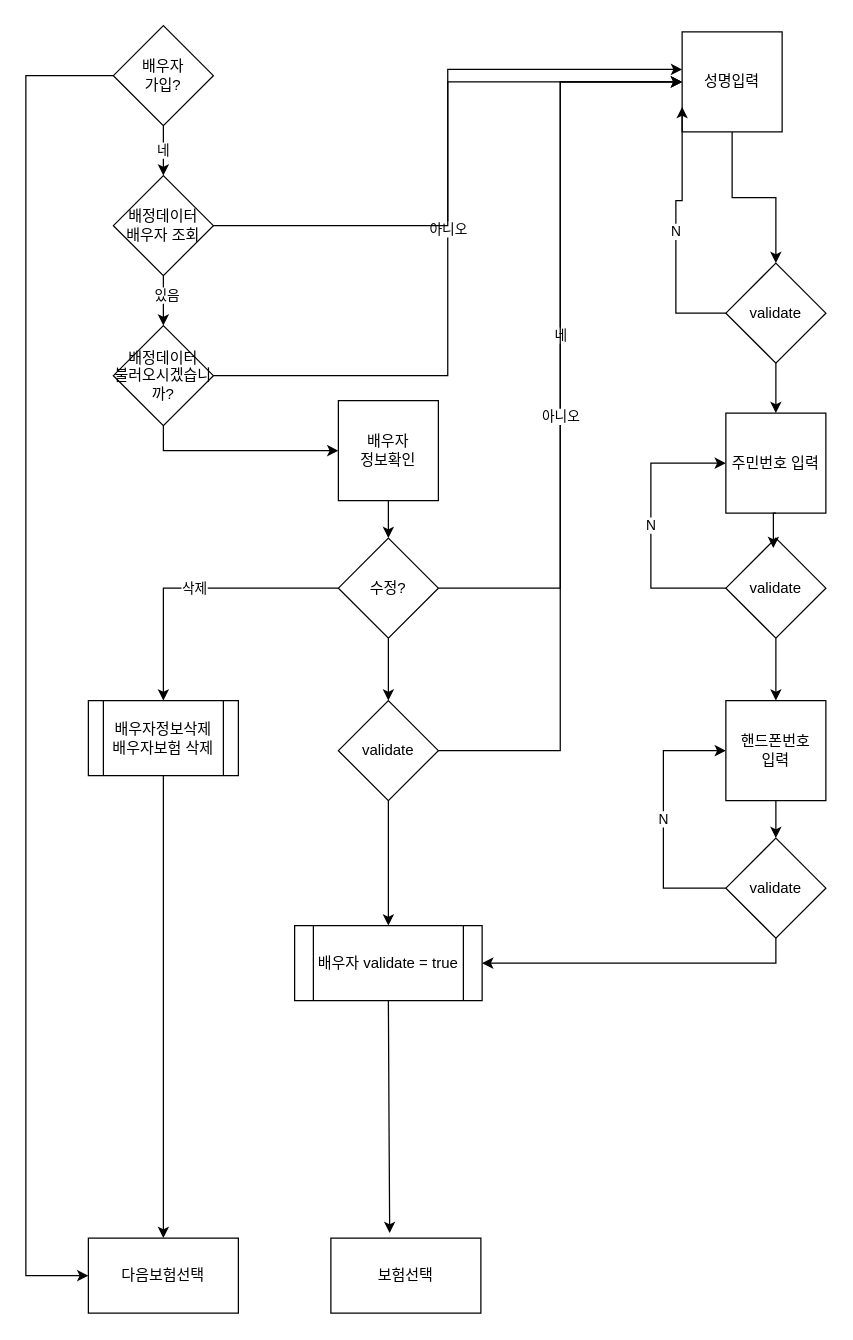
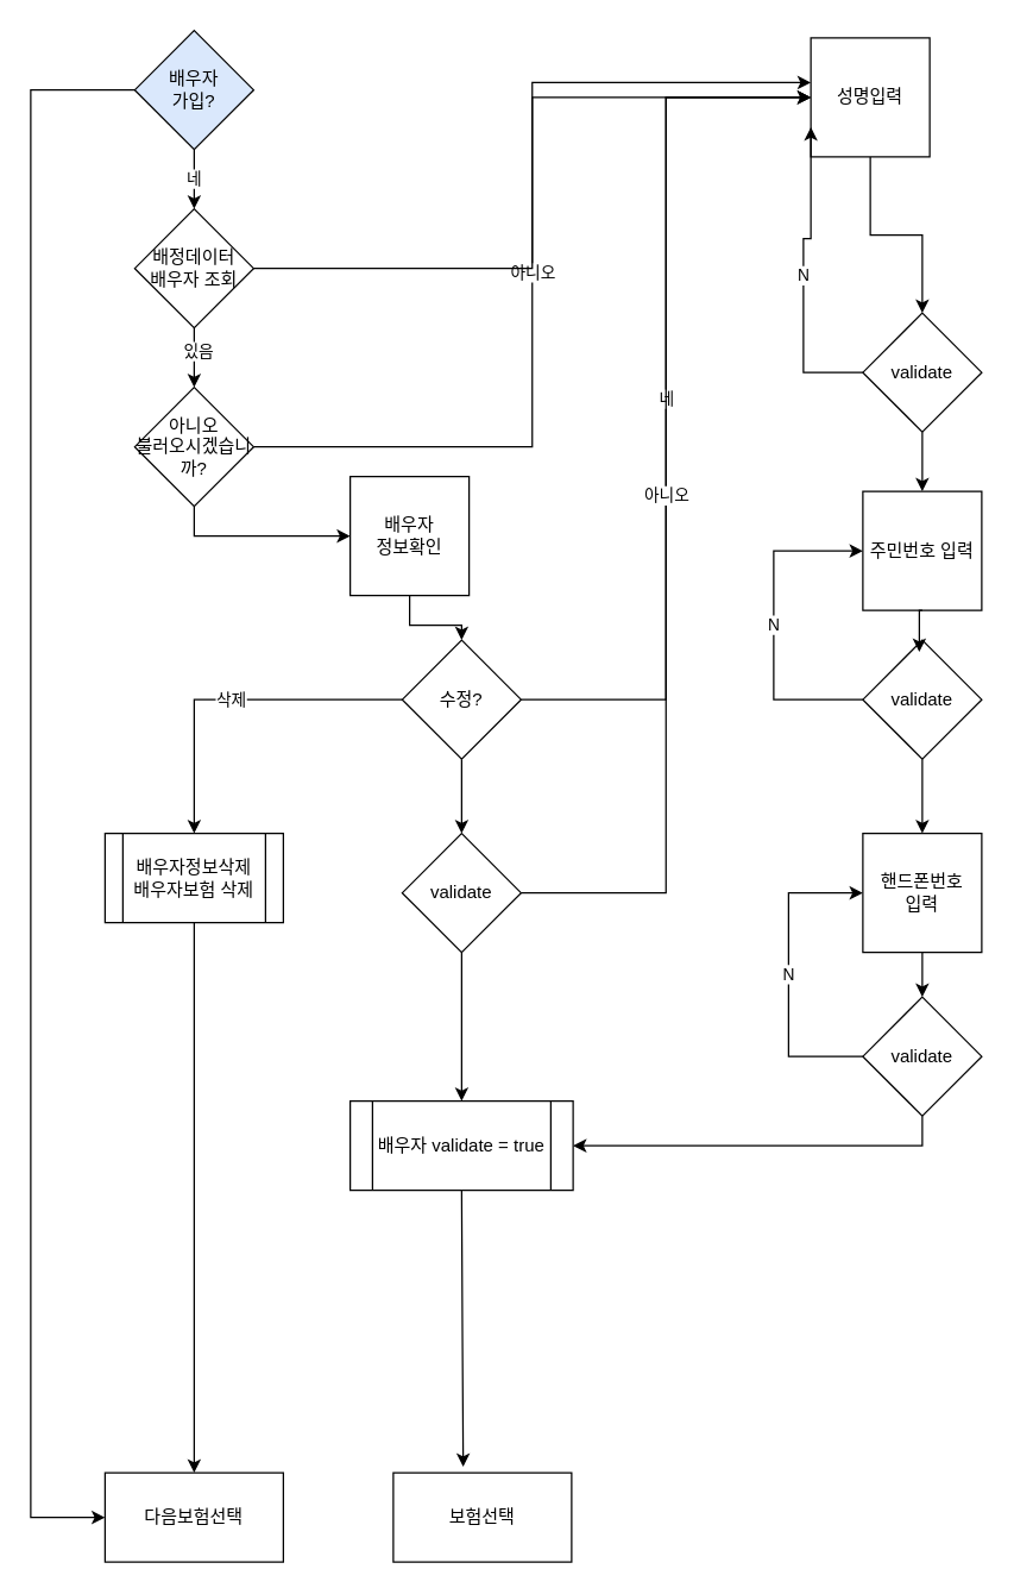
  <mxCell id="0" />
  <mxCell id="1" parent="0" />
  <mxCell id="2" value="네" style="edgeStyle=orthogonalEdgeStyle;rounded=0;orthogonalLoop=1;jettySize=auto;html=1;exitX=0.5;exitY=1;exitDx=0;exitDy=0;entryX=0.5;entryY=0;entryDx=0;entryDy=0;" edge="1" parent="1" source="4" target="7"><mxGeometry relative="1" as="geometry" /></mxCell>
  <mxCell id="3" style="edgeStyle=orthogonalEdgeStyle;rounded=0;orthogonalLoop=1;jettySize=auto;html=1;entryX=0;entryY=0.5;entryDx=0;entryDy=0;" edge="1" parent="1" source="4" target="14"><mxGeometry relative="1" as="geometry"><mxPoint x="100" y="1030" as="targetPoint" /><mxPoint x="110" y="70" as="sourcePoint" /><Array as="points"><mxPoint x="20" y="60" /><mxPoint x="20" y="1020" /></Array></mxGeometry></mxCell>
- <mxCell id="4" value="배우자&lt;br&gt;가입?" style="rhombus;whiteSpace=wrap;html=1;" vertex="1" parent="1"><mxGeometry x="90" y="20" width="80" height="80" as="geometry" /></mxCell>
+ <mxCell id="4" value="배우자&lt;br&gt;가입?" style="rhombus;whiteSpace=wrap;html=1;fillColor=#dae8fc;" vertex="1" parent="1"><mxGeometry x="90" y="20" width="80" height="80" as="geometry" /></mxCell>
  <mxCell id="5" style="edgeStyle=orthogonalEdgeStyle;rounded=0;orthogonalLoop=1;jettySize=auto;html=1;exitX=0.5;exitY=1;exitDx=0;exitDy=0;entryX=0.5;entryY=0;entryDx=0;entryDy=0;" edge="1" parent="1" source="7" target="10"><mxGeometry relative="1" as="geometry" /></mxCell>
  <mxCell id="6" value="있음" style="edgeLabel;html=1;align=center;verticalAlign=middle;resizable=0;points=[];" vertex="1" connectable="0" parent="5"><mxGeometry x="-0.267" y="2" relative="1" as="geometry"><mxPoint as="offset" /></mxGeometry></mxCell>
  <mxCell id="7" value="배정데이터&lt;br&gt;배우자 조회" style="rhombus;whiteSpace=wrap;html=1;" vertex="1" parent="1"><mxGeometry x="90" y="140" width="80" height="80" as="geometry" /></mxCell>
  <mxCell id="8" value="아니오" style="edgeStyle=orthogonalEdgeStyle;rounded=0;orthogonalLoop=1;jettySize=auto;html=1;exitX=1;exitY=0.5;exitDx=0;exitDy=0;entryX=0;entryY=0.5;entryDx=0;entryDy=0;" edge="1" parent="1" source="10" target="12"><mxGeometry relative="1" as="geometry" /></mxCell>
  <mxCell id="9" style="edgeStyle=orthogonalEdgeStyle;rounded=0;orthogonalLoop=1;jettySize=auto;html=1;exitX=0.5;exitY=1;exitDx=0;exitDy=0;entryX=0;entryY=0.5;entryDx=0;entryDy=0;" edge="1" parent="1" source="10" target="19"><mxGeometry relative="1" as="geometry"><Array as="points"><mxPoint x="130" y="360" /></Array></mxGeometry></mxCell>
- <mxCell id="10" value="배정데이터&lt;br&gt;불러오시겠습니까?" style="rhombus;whiteSpace=wrap;html=1;" vertex="1" parent="1"><mxGeometry x="90" y="260" width="80" height="80" as="geometry" /></mxCell>
+ <mxCell id="10" value="아니오&lt;br&gt;불러오시겠습니까?" style="rhombus;whiteSpace=wrap;html=1;" vertex="1" parent="1"><mxGeometry x="90" y="260" width="80" height="80" as="geometry" /></mxCell>
  <mxCell id="11" style="edgeStyle=orthogonalEdgeStyle;rounded=0;orthogonalLoop=1;jettySize=auto;html=1;exitX=0.5;exitY=1;exitDx=0;exitDy=0;entryX=0.5;entryY=0;entryDx=0;entryDy=0;" edge="1" parent="1" source="12" target="29"><mxGeometry relative="1" as="geometry" /></mxCell>
  <mxCell id="12" value="성명입력" style="whiteSpace=wrap;html=1;aspect=fixed;" vertex="1" parent="1"><mxGeometry x="545" y="25" width="80" height="80" as="geometry" /></mxCell>
  <mxCell id="13" style="edgeStyle=orthogonalEdgeStyle;rounded=0;orthogonalLoop=1;jettySize=auto;html=1;exitX=1;exitY=0.5;exitDx=0;exitDy=0;entryX=0;entryY=0.375;entryDx=0;entryDy=0;entryPerimeter=0;" edge="1" parent="1" source="7" target="12"><mxGeometry relative="1" as="geometry" /></mxCell>
  <mxCell id="14" value="다음보험선택" style="rounded=0;whiteSpace=wrap;html=1;" vertex="1" parent="1"><mxGeometry x="70" y="990" width="120" height="60" as="geometry" /></mxCell>
  <mxCell id="15" value="주민번호 입력" style="whiteSpace=wrap;html=1;aspect=fixed;" vertex="1" parent="1"><mxGeometry x="580" y="330" width="80" height="80" as="geometry" /></mxCell>
  <mxCell id="16" style="edgeStyle=orthogonalEdgeStyle;rounded=0;orthogonalLoop=1;jettySize=auto;html=1;exitX=0.5;exitY=1;exitDx=0;exitDy=0;entryX=0.5;entryY=0;entryDx=0;entryDy=0;" edge="1" parent="1" source="17" target="37"><mxGeometry relative="1" as="geometry" /></mxCell>
  <mxCell id="17" value="핸드폰번호&lt;div&gt;입력&lt;/div&gt;" style="whiteSpace=wrap;html=1;aspect=fixed;" vertex="1" parent="1"><mxGeometry x="580" y="560" width="80" height="80" as="geometry" /></mxCell>
  <mxCell id="18" style="edgeStyle=orthogonalEdgeStyle;rounded=0;orthogonalLoop=1;jettySize=auto;html=1;exitX=0.5;exitY=1;exitDx=0;exitDy=0;entryX=0.5;entryY=0;entryDx=0;entryDy=0;" edge="1" parent="1" source="19" target="23"><mxGeometry relative="1" as="geometry" /></mxCell>
- <mxCell id="19" value="배우자&lt;br&gt;정보확인" style="whiteSpace=wrap;html=1;aspect=fixed;" vertex="1" parent="1"><mxGeometry x="270" y="320" width="80" height="80" as="geometry" /></mxCell>
+ <mxCell id="19" value="배우자&lt;br&gt;정보확인" style="whiteSpace=wrap;html=1;aspect=fixed;" vertex="1" parent="1"><mxGeometry x="235" y="320" width="80" height="80" as="geometry" /></mxCell>
  <mxCell id="20" value="네" style="edgeStyle=orthogonalEdgeStyle;rounded=0;orthogonalLoop=1;jettySize=auto;html=1;exitX=1;exitY=0.5;exitDx=0;exitDy=0;entryX=0;entryY=0.5;entryDx=0;entryDy=0;" edge="1" parent="1" source="23" target="12"><mxGeometry relative="1" as="geometry" /></mxCell>
  <mxCell id="21" style="edgeStyle=orthogonalEdgeStyle;rounded=0;orthogonalLoop=1;jettySize=auto;html=1;exitX=0.5;exitY=1;exitDx=0;exitDy=0;entryX=0.5;entryY=0;entryDx=0;entryDy=0;" edge="1" parent="1" source="23" target="26"><mxGeometry relative="1" as="geometry" /></mxCell>
  <mxCell id="22" value="삭제" style="edgeStyle=orthogonalEdgeStyle;rounded=0;orthogonalLoop=1;jettySize=auto;html=1;exitX=0;exitY=0.5;exitDx=0;exitDy=0;entryX=0.5;entryY=0;entryDx=0;entryDy=0;" edge="1" parent="1" source="23" target="41"><mxGeometry relative="1" as="geometry" /></mxCell>
  <mxCell id="23" value="수정?" style="rhombus;whiteSpace=wrap;html=1;" vertex="1" parent="1"><mxGeometry x="270" y="430" width="80" height="80" as="geometry" /></mxCell>
  <mxCell id="24" value="아니오" style="edgeStyle=orthogonalEdgeStyle;rounded=0;orthogonalLoop=1;jettySize=auto;html=1;exitX=1;exitY=0.5;exitDx=0;exitDy=0;entryX=0;entryY=0.5;entryDx=0;entryDy=0;" edge="1" parent="1" source="26" target="12"><mxGeometry relative="1" as="geometry" /></mxCell>
  <mxCell id="25" style="edgeStyle=orthogonalEdgeStyle;rounded=0;orthogonalLoop=1;jettySize=auto;html=1;exitX=0.5;exitY=1;exitDx=0;exitDy=0;entryX=0.5;entryY=0;entryDx=0;entryDy=0;" edge="1" parent="1" source="26"><mxGeometry relative="1" as="geometry"><mxPoint x="310" y="740" as="targetPoint" /></mxGeometry></mxCell>
  <mxCell id="26" value="validate" style="rhombus;whiteSpace=wrap;html=1;" vertex="1" parent="1"><mxGeometry x="270" y="560" width="80" height="80" as="geometry" /></mxCell>
  <mxCell id="27" value="N" style="edgeStyle=orthogonalEdgeStyle;rounded=0;orthogonalLoop=1;jettySize=auto;html=1;exitX=0;exitY=0.5;exitDx=0;exitDy=0;entryX=0;entryY=0.75;entryDx=0;entryDy=0;" edge="1" parent="1" source="29" target="12"><mxGeometry relative="1" as="geometry"><Array as="points"><mxPoint x="540" y="250" /><mxPoint x="540" y="160" /></Array></mxGeometry></mxCell>
  <mxCell id="28" style="edgeStyle=orthogonalEdgeStyle;rounded=0;orthogonalLoop=1;jettySize=auto;html=1;exitX=0.5;exitY=1;exitDx=0;exitDy=0;entryX=0.5;entryY=0;entryDx=0;entryDy=0;" edge="1" parent="1" source="29" target="15"><mxGeometry relative="1" as="geometry" /></mxCell>
  <mxCell id="29" value="validate" style="rhombus;whiteSpace=wrap;html=1;" vertex="1" parent="1"><mxGeometry x="580" y="210" width="80" height="80" as="geometry" /></mxCell>
  <mxCell id="30" value="N" style="edgeStyle=orthogonalEdgeStyle;rounded=0;orthogonalLoop=1;jettySize=auto;html=1;exitX=0;exitY=0.5;exitDx=0;exitDy=0;entryX=0;entryY=0.5;entryDx=0;entryDy=0;" edge="1" parent="1" source="32" target="15"><mxGeometry relative="1" as="geometry"><Array as="points"><mxPoint x="520" y="470" /><mxPoint x="520" y="370" /></Array></mxGeometry></mxCell>
  <mxCell id="31" style="edgeStyle=orthogonalEdgeStyle;rounded=0;orthogonalLoop=1;jettySize=auto;html=1;exitX=0.5;exitY=1;exitDx=0;exitDy=0;entryX=0.5;entryY=0;entryDx=0;entryDy=0;" edge="1" parent="1" source="32" target="17"><mxGeometry relative="1" as="geometry" /></mxCell>
  <mxCell id="32" value="validate" style="rhombus;whiteSpace=wrap;html=1;" vertex="1" parent="1"><mxGeometry x="580" y="430" width="80" height="80" as="geometry" /></mxCell>
  <mxCell id="33" style="edgeStyle=orthogonalEdgeStyle;rounded=0;orthogonalLoop=1;jettySize=auto;html=1;exitX=0.5;exitY=1;exitDx=0;exitDy=0;entryX=0.475;entryY=0.1;entryDx=0;entryDy=0;entryPerimeter=0;" edge="1" parent="1" source="15" target="32"><mxGeometry relative="1" as="geometry" /></mxCell>
  <mxCell id="34" value="보험선택" style="rounded=0;whiteSpace=wrap;html=1;" vertex="1" parent="1"><mxGeometry x="264" y="990" width="120" height="60" as="geometry" /></mxCell>
  <mxCell id="35" value="N" style="edgeStyle=orthogonalEdgeStyle;rounded=0;orthogonalLoop=1;jettySize=auto;html=1;exitX=0;exitY=0.5;exitDx=0;exitDy=0;entryX=0;entryY=0.5;entryDx=0;entryDy=0;" edge="1" parent="1" source="37" target="17"><mxGeometry relative="1" as="geometry"><Array as="points"><mxPoint x="530" y="710" /><mxPoint x="530" y="600" /></Array></mxGeometry></mxCell>
  <mxCell id="36" style="edgeStyle=orthogonalEdgeStyle;rounded=0;orthogonalLoop=1;jettySize=auto;html=1;exitX=0.5;exitY=1;exitDx=0;exitDy=0;entryX=1;entryY=0.5;entryDx=0;entryDy=0;" edge="1" parent="1" source="37" target="39"><mxGeometry relative="1" as="geometry" /></mxCell>
  <mxCell id="37" value="validate" style="rhombus;whiteSpace=wrap;html=1;" vertex="1" parent="1"><mxGeometry x="580" y="670" width="80" height="80" as="geometry" /></mxCell>
  <mxCell id="38" style="edgeStyle=orthogonalEdgeStyle;rounded=0;orthogonalLoop=1;jettySize=auto;html=1;exitX=0.5;exitY=1;exitDx=0;exitDy=0;entryX=0.392;entryY=-0.067;entryDx=0;entryDy=0;entryPerimeter=0;" edge="1" parent="1" target="34"><mxGeometry relative="1" as="geometry"><mxPoint x="310" y="800" as="sourcePoint" /></mxGeometry></mxCell>
  <mxCell id="39" value="배우자 validate = true" style="shape=process;whiteSpace=wrap;html=1;backgroundOutline=1;" vertex="1" parent="1"><mxGeometry x="235" y="740" width="150" height="60" as="geometry" /></mxCell>
  <mxCell id="40" style="edgeStyle=orthogonalEdgeStyle;rounded=0;orthogonalLoop=1;jettySize=auto;html=1;exitX=0.5;exitY=1;exitDx=0;exitDy=0;entryX=0.5;entryY=0;entryDx=0;entryDy=0;" edge="1" parent="1" source="41" target="14"><mxGeometry relative="1" as="geometry" /></mxCell>
  <mxCell id="41" value="배우자정보삭제&lt;br&gt;배우자보험 삭제" style="shape=process;whiteSpace=wrap;html=1;backgroundOutline=1;" vertex="1" parent="1"><mxGeometry x="70" y="560" width="120" height="60" as="geometry" /></mxCell>
